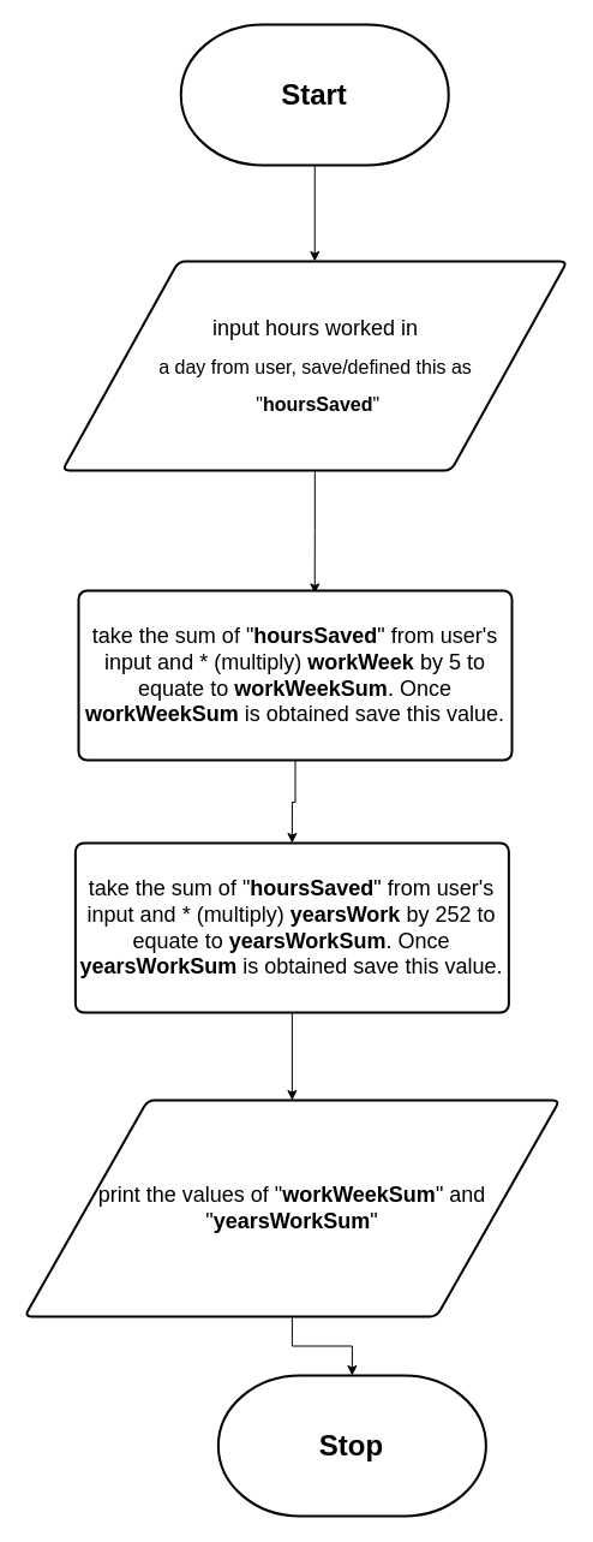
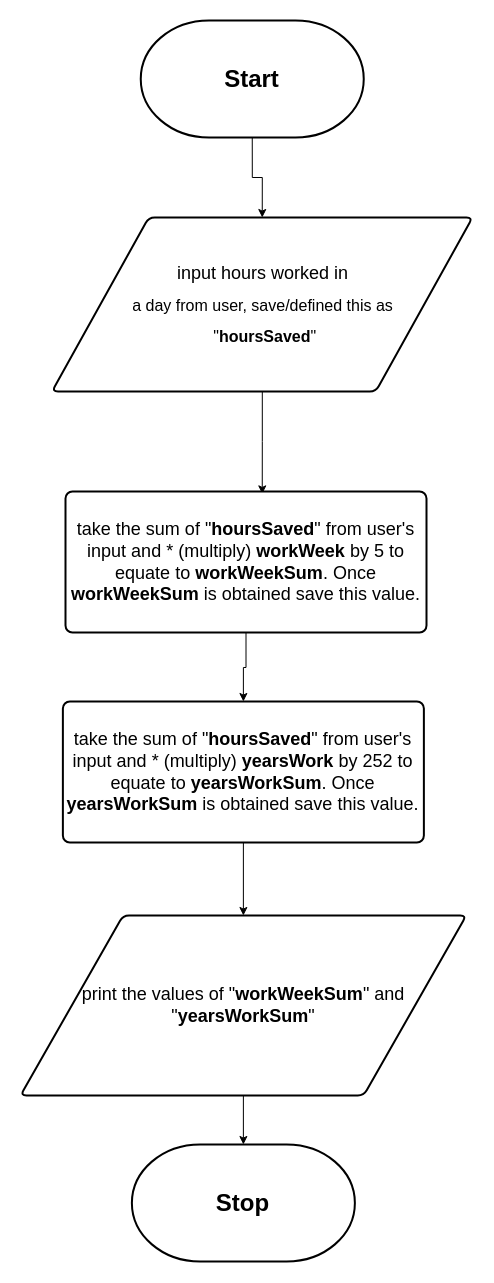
  <mxCell id="0" />
  <mxCell id="1" parent="0" />
  <mxCell id="2" style="edgeStyle=orthogonalEdgeStyle;rounded=0;orthogonalLoop=1;jettySize=auto;html=1;exitX=0.5;exitY=1;exitDx=0;exitDy=0;exitPerimeter=0;entryX=0.5;entryY=0;entryDx=0;entryDy=0;" edge="1" parent="1" source="3" target="5"><mxGeometry relative="1" as="geometry" /></mxCell>
- <mxCell id="3" value="&lt;font style=&quot;font-size: 24px&quot;&gt;&lt;b&gt;Start&lt;/b&gt;&lt;/font&gt;" style="strokeWidth=2;html=1;shape=mxgraph.flowchart.terminator;whiteSpace=wrap;" vertex="1" parent="1"><mxGeometry x="150.25" y="20" width="223" height="117" as="geometry" /></mxCell>
+ <mxCell id="3" value="&lt;font style=&quot;font-size: 24px&quot;&gt;&lt;b&gt;Start&lt;/b&gt;&lt;/font&gt;" style="strokeWidth=2;html=1;shape=mxgraph.flowchart.terminator;whiteSpace=wrap;" vertex="1" parent="1"><mxGeometry x="140.25" y="20" width="223" height="117" as="geometry" /></mxCell>
  <mxCell id="4" style="edgeStyle=orthogonalEdgeStyle;rounded=0;orthogonalLoop=1;jettySize=auto;html=1;entryX=0.545;entryY=0.017;entryDx=0;entryDy=0;entryPerimeter=0;" edge="1" parent="1" source="5" target="10"><mxGeometry relative="1" as="geometry" /></mxCell>
  <mxCell id="5" value="&lt;p style=&quot;line-height: 140%&quot;&gt;&lt;/p&gt;&lt;p&gt;&lt;font style=&quot;font-size: 18px&quot;&gt;input hours worked in&lt;br&gt;&lt;/font&gt;&lt;/p&gt;&lt;p&gt;&lt;font size=&quot;3&quot;&gt;&amp;nbsp;a day from user, save/defined this as&amp;nbsp;&lt;/font&gt;&lt;/p&gt;&lt;p&gt;&lt;font size=&quot;3&quot;&gt;&lt;span&gt;&amp;nbsp;&quot;&lt;/span&gt;&lt;b&gt;hoursSaved&lt;/b&gt;&lt;span&gt;&quot;&lt;/span&gt;&lt;/font&gt;&lt;/p&gt;&lt;p&gt;&lt;/p&gt;&lt;p&gt;&lt;/p&gt;" style="shape=parallelogram;html=1;strokeWidth=2;perimeter=parallelogramPerimeter;whiteSpace=wrap;rounded=1;arcSize=12;size=0.23;align=center;" vertex="1" parent="1"><mxGeometry x="51.5" y="217" width="420.5" height="174" as="geometry" /></mxCell>
- <mxCell id="6" value="&lt;font style=&quot;font-size: 24px&quot;&gt;&lt;b&gt;Stop&lt;/b&gt;&lt;/font&gt;" style="strokeWidth=2;html=1;shape=mxgraph.flowchart.terminator;whiteSpace=wrap;" vertex="1" parent="1"><mxGeometry x="181.38" y="1144" width="223" height="117" as="geometry" /></mxCell>
+ <mxCell id="6" value="&lt;font style=&quot;font-size: 24px&quot;&gt;&lt;b&gt;Stop&lt;/b&gt;&lt;/font&gt;" style="strokeWidth=2;html=1;shape=mxgraph.flowchart.terminator;whiteSpace=wrap;" vertex="1" parent="1"><mxGeometry x="131.38" y="1144" width="223" height="117" as="geometry" /></mxCell>
  <mxCell id="7" style="edgeStyle=orthogonalEdgeStyle;rounded=0;orthogonalLoop=1;jettySize=auto;html=1;entryX=0.5;entryY=0;entryDx=0;entryDy=0;entryPerimeter=0;" edge="1" parent="1" source="8" target="6"><mxGeometry relative="1" as="geometry" /></mxCell>
  <mxCell id="8" value="&lt;p style=&quot;line-height: 140%&quot;&gt;&lt;/p&gt;&lt;p&gt;&lt;span style=&quot;font-size: 18px&quot;&gt;print the values of &quot;&lt;b&gt;workWeekSum&lt;/b&gt;&quot; and &quot;&lt;b&gt;yearsWorkSum&lt;/b&gt;&quot;&lt;/span&gt;&lt;/p&gt;&lt;p&gt;&lt;/p&gt;&lt;p&gt;&lt;/p&gt;" style="shape=parallelogram;html=1;strokeWidth=2;perimeter=parallelogramPerimeter;whiteSpace=wrap;rounded=1;arcSize=12;size=0.23;align=center;" vertex="1" parent="1"><mxGeometry x="20.01" y="915" width="445.75" height="180" as="geometry" /></mxCell>
  <mxCell id="9" style="edgeStyle=orthogonalEdgeStyle;rounded=0;orthogonalLoop=1;jettySize=auto;html=1;entryX=0.5;entryY=0;entryDx=0;entryDy=0;" edge="1" parent="1" source="10" target="12"><mxGeometry relative="1" as="geometry"><Array as="points"><mxPoint x="245" y="667" /><mxPoint x="243" y="667" /></Array></mxGeometry></mxCell>
  <mxCell id="10" value="&lt;span style=&quot;font-size: 18px&quot;&gt;take the sum of &quot;&lt;b&gt;hoursSaved&lt;/b&gt;&quot; from user's input and * (multiply) &lt;b&gt;workWeek&lt;/b&gt; by 5 to equate to &lt;b&gt;workWeekSum&lt;/b&gt;. Once &lt;b&gt;workWeekSum&lt;/b&gt; is obtained save this value.&lt;/span&gt;" style="rounded=1;whiteSpace=wrap;html=1;absoluteArcSize=1;arcSize=14;strokeWidth=2;" vertex="1" parent="1"><mxGeometry x="65" y="491" width="361" height="141" as="geometry" /></mxCell>
  <mxCell id="11" style="edgeStyle=orthogonalEdgeStyle;rounded=0;orthogonalLoop=1;jettySize=auto;html=1;entryX=0.5;entryY=0;entryDx=0;entryDy=0;" edge="1" parent="1" source="12" target="8"><mxGeometry relative="1" as="geometry" /></mxCell>
  <mxCell id="12" value="&lt;span style=&quot;font-size: 18px&quot;&gt;take the sum of &quot;&lt;b&gt;hoursSaved&lt;/b&gt;&quot; from user's input and * (multiply) &lt;b&gt;yearsWork&lt;/b&gt;&amp;nbsp;by 252 to equate to &lt;b&gt;yearsWorkSum&lt;/b&gt;. Once &lt;b&gt;yearsWorkSum&lt;/b&gt; is obtained save this value.&lt;/span&gt;" style="rounded=1;whiteSpace=wrap;html=1;absoluteArcSize=1;arcSize=14;strokeWidth=2;" vertex="1" parent="1"><mxGeometry x="62.38" y="701" width="361" height="141" as="geometry" /></mxCell>
